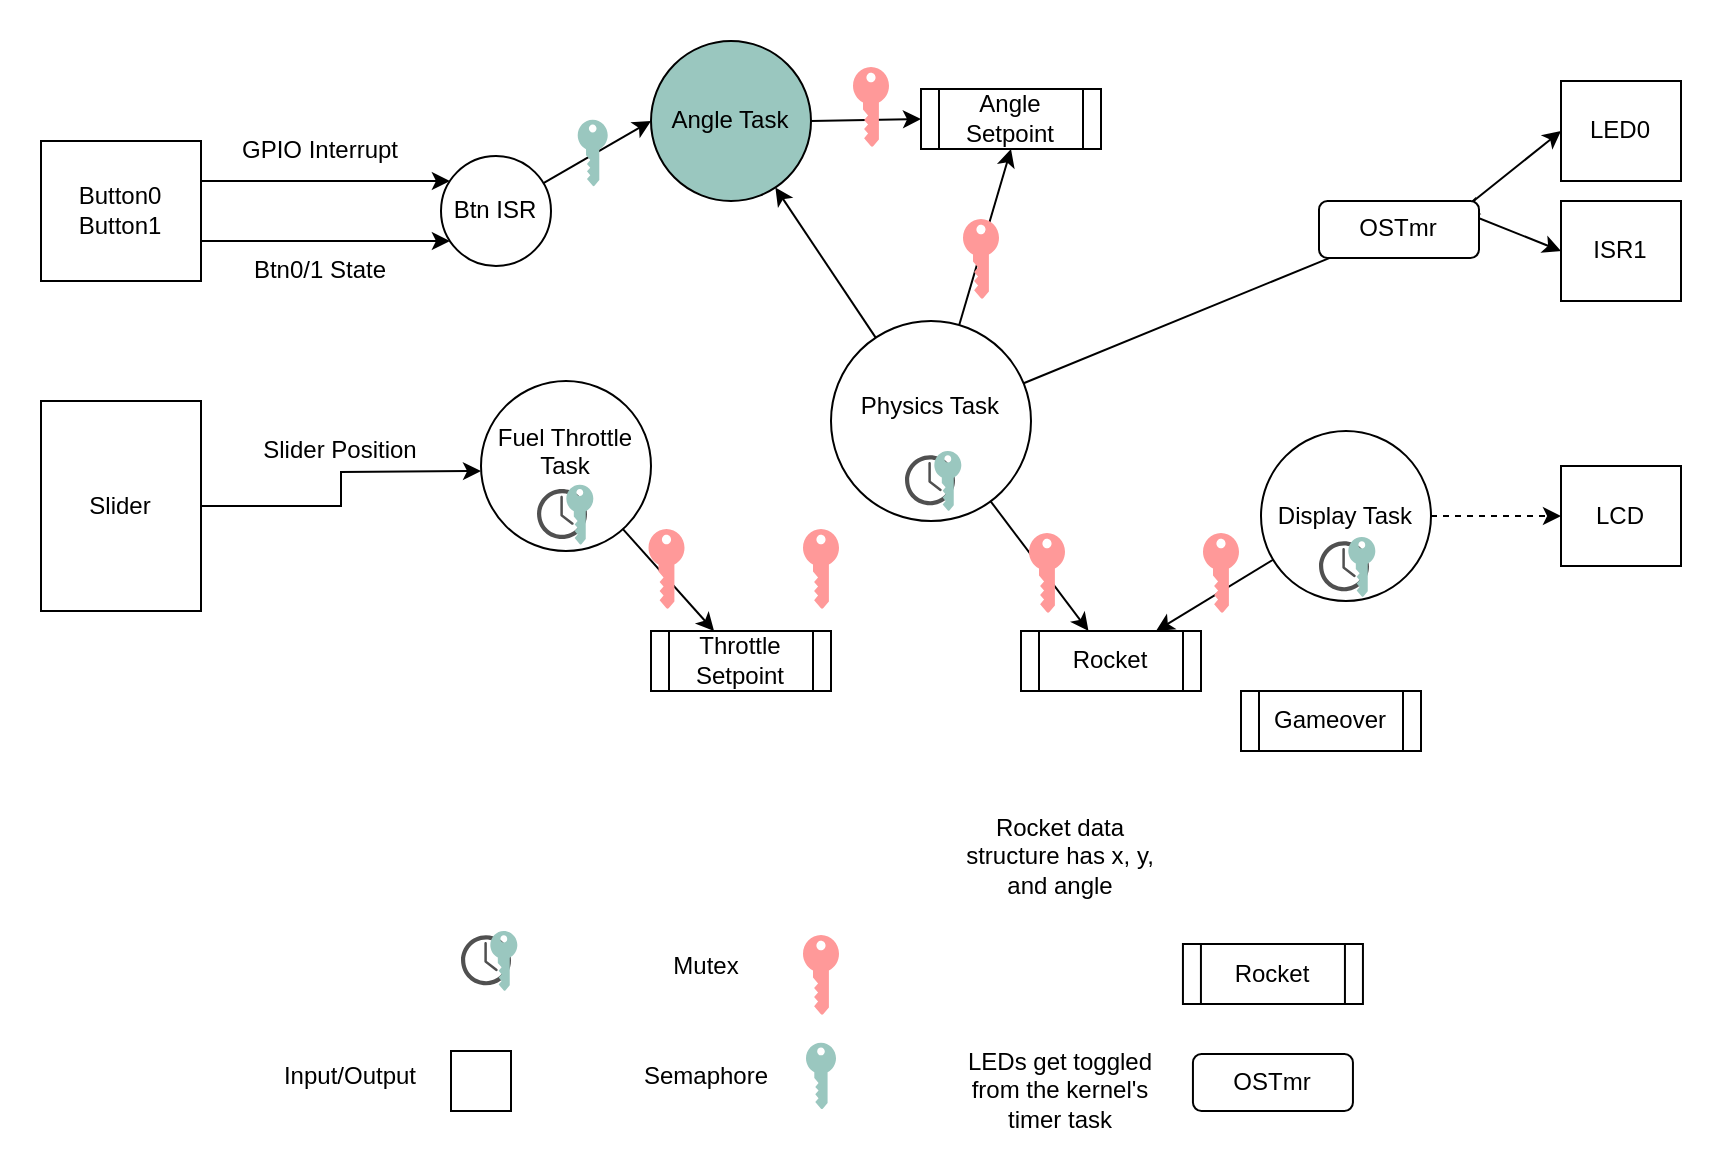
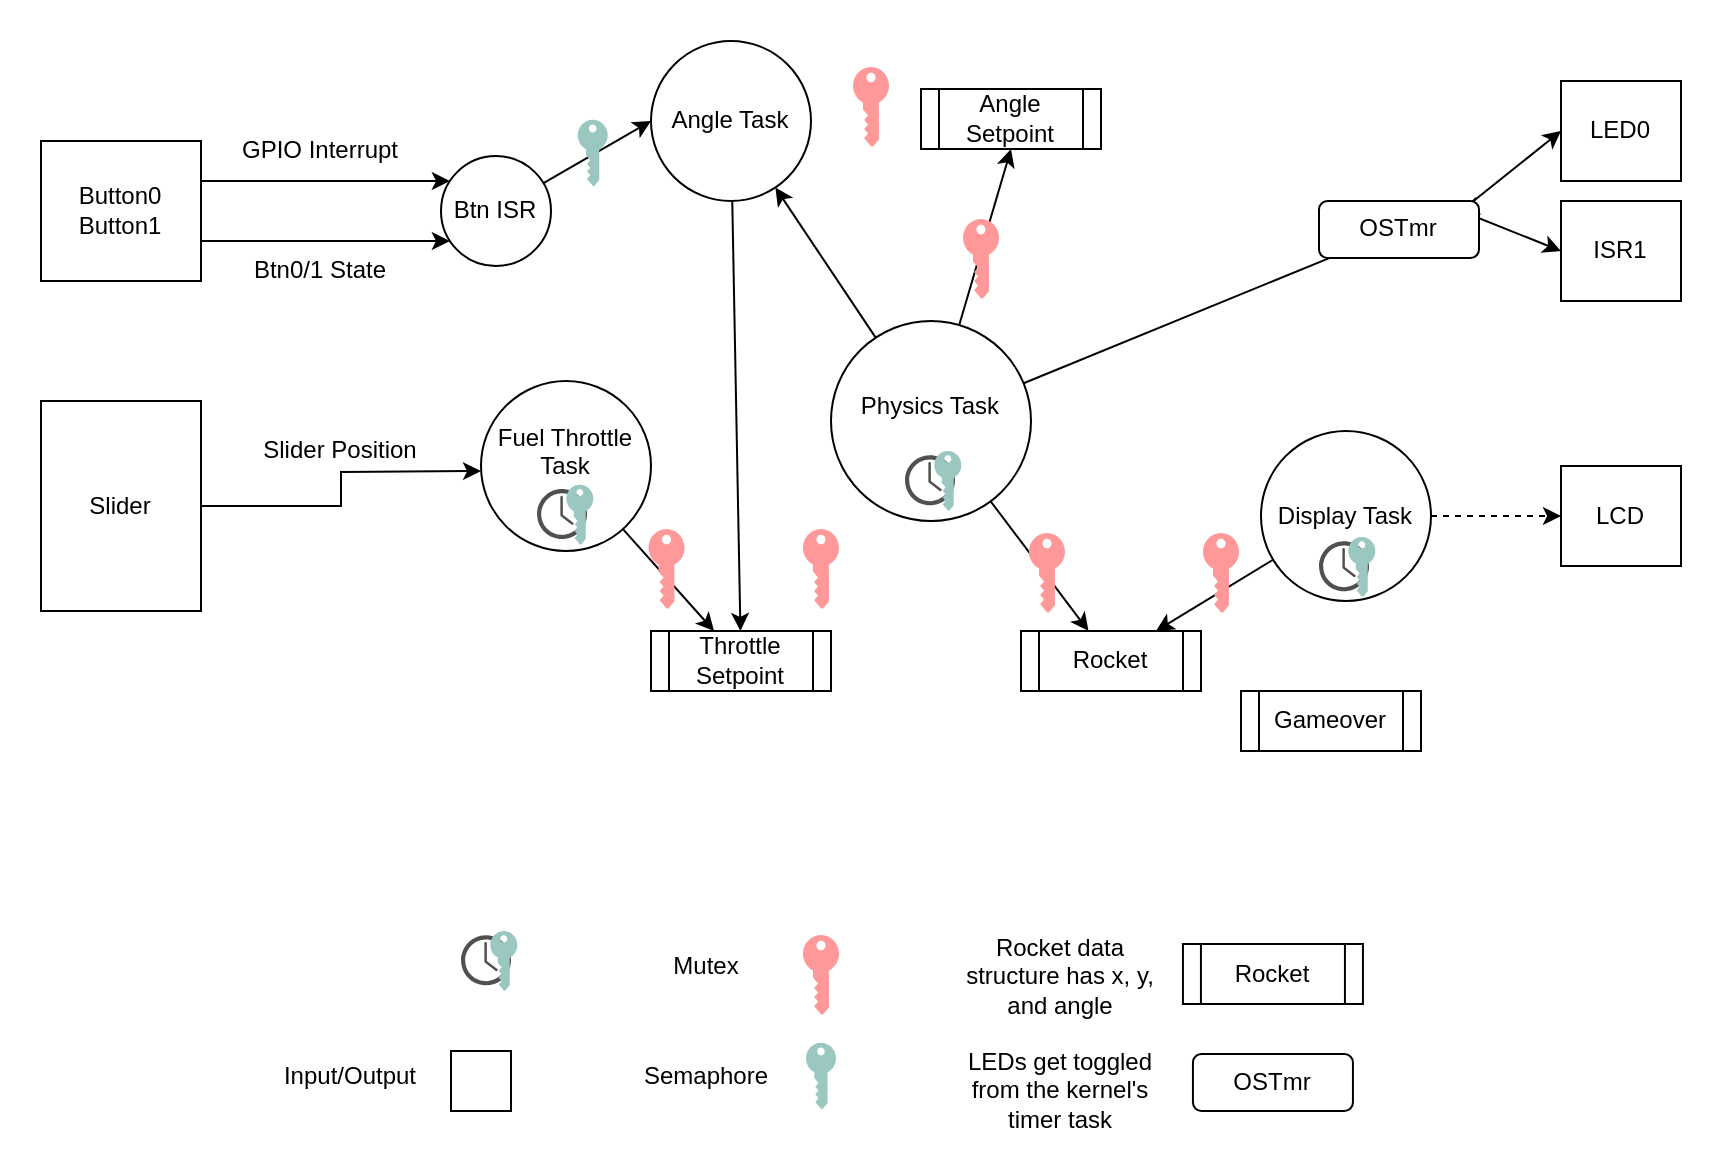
  <mxCell id="0" />
  <mxCell id="1" parent="0" />
  <mxCell id="2" value="Physics Task&lt;br&gt;&amp;nbsp;" style="ellipse;whiteSpace=wrap;html=1;aspect=fixed;" parent="1" vertex="1"><mxGeometry x="415" y="160" width="100" height="100" as="geometry" /></mxCell>
  <mxCell id="3" style="edgeStyle=orthogonalEdgeStyle;rounded=0;orthogonalLoop=1;jettySize=auto;html=1;" parent="1" source="4" target="8" edge="1"><mxGeometry relative="1" as="geometry"><Array as="points"><mxPoint x="150" y="90" /><mxPoint x="150" y="90" /></Array></mxGeometry></mxCell>
  <mxCell id="4" value="Button0&lt;br&gt;Button1" style="rounded=0;whiteSpace=wrap;html=1;" parent="1" vertex="1"><mxGeometry x="20" y="70" width="80" height="70" as="geometry" /></mxCell>
  <mxCell id="5" style="edgeStyle=orthogonalEdgeStyle;rounded=0;orthogonalLoop=1;jettySize=auto;html=1;" parent="1" source="6" edge="1"><mxGeometry relative="1" as="geometry"><mxPoint x="240" y="235" as="targetPoint" /></mxGeometry></mxCell>
  <mxCell id="6" value="Slider" style="rounded=0;whiteSpace=wrap;html=1;" parent="1" vertex="1"><mxGeometry x="20" y="200" width="80" height="105" as="geometry" /></mxCell>
  <mxCell id="7" style="edgeStyle=none;rounded=0;orthogonalLoop=1;jettySize=auto;html=1;entryX=0;entryY=0.5;entryDx=0;entryDy=0;" parent="1" source="8" target="17" edge="1"><mxGeometry relative="1" as="geometry" /></mxCell>
  <mxCell id="8" value="Btn ISR" style="ellipse;whiteSpace=wrap;html=1;aspect=fixed;" parent="1" vertex="1"><mxGeometry x="220" y="77.5" width="55" height="55" as="geometry" /></mxCell>
  <mxCell id="9" value="Slider Position" style="text;html=1;strokeColor=none;fillColor=none;align=center;verticalAlign=middle;whiteSpace=wrap;rounded=0;" parent="1" vertex="1"><mxGeometry x="120" y="210" width="100" height="30" as="geometry" /></mxCell>
  <mxCell id="10" value="GPIO Interrupt" style="text;html=1;strokeColor=none;fillColor=none;align=center;verticalAlign=middle;whiteSpace=wrap;rounded=0;" parent="1" vertex="1"><mxGeometry x="110" y="60" width="100" height="30" as="geometry" /></mxCell>
  <mxCell id="11" value="Btn0/1 State" style="text;html=1;strokeColor=none;fillColor=none;align=center;verticalAlign=middle;whiteSpace=wrap;rounded=0;" parent="1" vertex="1"><mxGeometry x="110" y="120" width="100" height="30" as="geometry" /></mxCell>
  <mxCell id="12" style="edgeStyle=orthogonalEdgeStyle;rounded=0;orthogonalLoop=1;jettySize=auto;html=1;" parent="1" edge="1"><mxGeometry relative="1" as="geometry"><mxPoint x="100" y="120" as="sourcePoint" /><mxPoint x="224.451" y="120" as="targetPoint" /><Array as="points"><mxPoint x="150" y="120" /><mxPoint x="150" y="120" /></Array></mxGeometry></mxCell>
  <mxCell id="13" value="LCD" style="rounded=0;whiteSpace=wrap;html=1;" parent="1" vertex="1"><mxGeometry x="780" y="232.5" width="60" height="50" as="geometry" /></mxCell>
  <mxCell id="14" value="ISR1" style="rounded=0;whiteSpace=wrap;html=1;" parent="1" vertex="1"><mxGeometry x="780" y="100" width="60" height="50" as="geometry" /></mxCell>
  <mxCell id="15" value="LED0" style="rounded=0;whiteSpace=wrap;html=1;" parent="1" vertex="1"><mxGeometry x="780" y="40" width="60" height="50" as="geometry" /></mxCell>
- <mxCell id="16" style="edgeStyle=none;rounded=0;orthogonalLoop=1;jettySize=auto;html=1;entryX=0;entryY=0.5;entryDx=0;entryDy=0;" parent="1" source="17" target="19" edge="1"><mxGeometry relative="1" as="geometry" /></mxCell>
- <mxCell id="17" value="Angle Task" style="ellipse;whiteSpace=wrap;html=1;aspect=fixed;fillColor=#9ac7bf;" parent="1" vertex="1"><mxGeometry x="325" y="20" width="80" height="80" as="geometry" /></mxCell>
+ <mxCell id="16" style="edgeStyle=none;rounded=0;orthogonalLoop=1;jettySize=auto;html=1;" parent="1" source="17" target="20" edge="1"><mxGeometry relative="1" as="geometry" /></mxCell>
+ <mxCell id="17" value="Angle Task" style="ellipse;whiteSpace=wrap;html=1;aspect=fixed;" parent="1" vertex="1"><mxGeometry x="325" y="20" width="80" height="80" as="geometry" /></mxCell>
  <mxCell id="18" style="edgeStyle=orthogonalEdgeStyle;rounded=0;orthogonalLoop=1;jettySize=auto;html=1;dashed=1;" parent="1" source="55" target="13" edge="1"><mxGeometry relative="1" as="geometry" /></mxCell>
  <mxCell id="19" value="Angle Setpoint" style="shape=process;whiteSpace=wrap;html=1;backgroundOutline=1;" parent="1" vertex="1"><mxGeometry x="460" y="44" width="90" height="30" as="geometry" /></mxCell>
  <mxCell id="20" value="Throttle&lt;br&gt;Setpoint" style="shape=process;whiteSpace=wrap;html=1;backgroundOutline=1;" parent="1" vertex="1"><mxGeometry x="325" y="315" width="90" height="30" as="geometry" /></mxCell>
  <mxCell id="21" style="edgeStyle=none;rounded=0;orthogonalLoop=1;jettySize=auto;html=1;entryX=0;entryY=0.5;entryDx=0;entryDy=0;" parent="1" target="15" edge="1"><mxGeometry relative="1" as="geometry"><mxPoint x="730" y="105" as="sourcePoint" /></mxGeometry></mxCell>
  <mxCell id="22" style="edgeStyle=none;rounded=0;orthogonalLoop=1;jettySize=auto;html=1;entryX=0;entryY=0.5;entryDx=0;entryDy=0;" parent="1" target="14" edge="1"><mxGeometry relative="1" as="geometry"><mxPoint x="730" y="105" as="sourcePoint" /></mxGeometry></mxCell>
  <mxCell id="23" style="edgeStyle=none;rounded=0;orthogonalLoop=1;jettySize=auto;html=1;" parent="1" source="45" target="20" edge="1"><mxGeometry relative="1" as="geometry" /></mxCell>
  <mxCell id="24" style="edgeStyle=none;rounded=0;orthogonalLoop=1;jettySize=auto;html=1;" parent="1" source="2" target="17" edge="1"><mxGeometry relative="1" as="geometry" /></mxCell>
  <mxCell id="25" style="edgeStyle=none;rounded=0;orthogonalLoop=1;jettySize=auto;html=1;entryX=0.5;entryY=1;entryDx=0;entryDy=0;" parent="1" source="2" target="19" edge="1"><mxGeometry relative="1" as="geometry" /></mxCell>
  <mxCell id="26" value="" style="points=[[0,0.5,0],[0.24,0,0],[0.5,0.28,0],[0.995,0.475,0],[0.5,0.72,0],[0.24,1,0]];verticalLabelPosition=bottom;sketch=0;html=1;verticalAlign=top;aspect=fixed;align=center;pointerEvents=1;shape=mxgraph.cisco19.key;fillColor=#9AC7BF;strokeColor=none;rotation=90;" parent="1" vertex="1"><mxGeometry x="279.19" y="68.53" width="33.33" height="15" as="geometry" /></mxCell>
  <mxCell id="27" value="" style="points=[[0,0.5,0],[0.24,0,0],[0.5,0.28,0],[0.995,0.475,0],[0.5,0.72,0],[0.24,1,0]];verticalLabelPosition=bottom;sketch=0;html=1;verticalAlign=top;aspect=fixed;align=center;pointerEvents=1;shape=mxgraph.cisco19.key;fillColor=#FF9999;strokeColor=none;rotation=90;" parent="1" vertex="1"><mxGeometry x="312.75" y="275" width="40" height="18" as="geometry" /></mxCell>
  <mxCell id="28" value="" style="points=[[0,0.5,0],[0.24,0,0],[0.5,0.28,0],[0.995,0.475,0],[0.5,0.72,0],[0.24,1,0]];verticalLabelPosition=bottom;sketch=0;html=1;verticalAlign=top;aspect=fixed;align=center;pointerEvents=1;shape=mxgraph.cisco19.key;fillColor=#FF9999;strokeColor=none;rotation=90;" parent="1" vertex="1"><mxGeometry x="390" y="275" width="40" height="18" as="geometry" /></mxCell>
  <mxCell id="29" value="" style="points=[[0,0.5,0],[0.24,0,0],[0.5,0.28,0],[0.995,0.475,0],[0.5,0.72,0],[0.24,1,0]];verticalLabelPosition=bottom;sketch=0;html=1;verticalAlign=top;aspect=fixed;align=center;pointerEvents=1;shape=mxgraph.cisco19.key;fillColor=#FF9999;strokeColor=none;rotation=90;" parent="1" vertex="1"><mxGeometry x="415" y="44" width="40" height="18" as="geometry" /></mxCell>
  <mxCell id="30" value="" style="points=[[0,0.5,0],[0.24,0,0],[0.5,0.28,0],[0.995,0.475,0],[0.5,0.72,0],[0.24,1,0]];verticalLabelPosition=bottom;sketch=0;html=1;verticalAlign=top;aspect=fixed;align=center;pointerEvents=1;shape=mxgraph.cisco19.key;fillColor=#FF9999;strokeColor=none;rotation=90;" parent="1" vertex="1"><mxGeometry x="470" y="120" width="40" height="18" as="geometry" /></mxCell>
  <mxCell id="31" value="Rocket" style="shape=process;whiteSpace=wrap;html=1;backgroundOutline=1;" parent="1" vertex="1"><mxGeometry x="510" y="315" width="90" height="30" as="geometry" /></mxCell>
  <mxCell id="32" style="edgeStyle=none;rounded=0;orthogonalLoop=1;jettySize=auto;html=1;" parent="1" source="2" target="31" edge="1"><mxGeometry relative="1" as="geometry" /></mxCell>
  <mxCell id="33" style="edgeStyle=none;rounded=0;orthogonalLoop=1;jettySize=auto;html=1;entryX=0.75;entryY=0;entryDx=0;entryDy=0;" parent="1" source="55" target="31" edge="1"><mxGeometry relative="1" as="geometry" /></mxCell>
  <mxCell id="34" value="" style="points=[[0,0.5,0],[0.24,0,0],[0.5,0.28,0],[0.995,0.475,0],[0.5,0.72,0],[0.24,1,0]];verticalLabelPosition=bottom;sketch=0;html=1;verticalAlign=top;aspect=fixed;align=center;pointerEvents=1;shape=mxgraph.cisco19.key;fillColor=#FF9999;strokeColor=none;rotation=90;" parent="1" vertex="1"><mxGeometry x="503" y="277" width="40" height="18" as="geometry" /></mxCell>
  <mxCell id="35" value="" style="points=[[0,0.5,0],[0.24,0,0],[0.5,0.28,0],[0.995,0.475,0],[0.5,0.72,0],[0.24,1,0]];verticalLabelPosition=bottom;sketch=0;html=1;verticalAlign=top;aspect=fixed;align=center;pointerEvents=1;shape=mxgraph.cisco19.key;fillColor=#FF9999;strokeColor=none;rotation=90;" parent="1" vertex="1"><mxGeometry x="590" y="277" width="40" height="18" as="geometry" /></mxCell>
  <mxCell id="36" value="" style="points=[[0,0.5,0],[0.24,0,0],[0.5,0.28,0],[0.995,0.475,0],[0.5,0.72,0],[0.24,1,0]];verticalLabelPosition=bottom;sketch=0;html=1;verticalAlign=top;aspect=fixed;align=center;pointerEvents=1;shape=mxgraph.cisco19.key;fillColor=#FF9999;strokeColor=none;rotation=90;" parent="1" vertex="1"><mxGeometry x="390" y="478" width="40" height="18" as="geometry" /></mxCell>
  <mxCell id="37" value="" style="points=[[0,0.5,0],[0.24,0,0],[0.5,0.28,0],[0.995,0.475,0],[0.5,0.72,0],[0.24,1,0]];verticalLabelPosition=bottom;sketch=0;html=1;verticalAlign=top;aspect=fixed;align=center;pointerEvents=1;shape=mxgraph.cisco19.key;fillColor=#9AC7BF;strokeColor=none;rotation=90;" parent="1" vertex="1"><mxGeometry x="393.33" y="530" width="33.33" height="15" as="geometry" /></mxCell>
  <mxCell id="38" value="Rocket" style="shape=process;whiteSpace=wrap;html=1;backgroundOutline=1;" parent="1" vertex="1"><mxGeometry x="590.97" y="471.5" width="90" height="30" as="geometry" /></mxCell>
  <mxCell id="39" value="" style="whiteSpace=wrap;html=1;aspect=fixed;" parent="1" vertex="1"><mxGeometry x="225" y="525" width="30" height="30" as="geometry" /></mxCell>
  <mxCell id="40" style="edgeStyle=none;rounded=0;orthogonalLoop=1;jettySize=auto;html=1;startArrow=none;" parent="1" source="60" edge="1"><mxGeometry relative="1" as="geometry"><mxPoint x="730" y="105" as="targetPoint" /></mxGeometry></mxCell>
  <mxCell id="41" value="Input/Output" style="text;html=1;strokeColor=none;fillColor=none;align=center;verticalAlign=middle;whiteSpace=wrap;rounded=0;" parent="1" vertex="1"><mxGeometry x="125" y="523" width="100" height="30" as="geometry" /></mxCell>
  <mxCell id="42" value="Mutex" style="text;html=1;strokeColor=none;fillColor=none;align=center;verticalAlign=middle;whiteSpace=wrap;rounded=0;" parent="1" vertex="1"><mxGeometry x="302.52" y="467.5" width="100" height="30" as="geometry" /></mxCell>
  <mxCell id="43" value="Semaphore" style="text;html=1;strokeColor=none;fillColor=none;align=center;verticalAlign=middle;whiteSpace=wrap;rounded=0;" parent="1" vertex="1"><mxGeometry x="302.75" y="522.5" width="100" height="30" as="geometry" /></mxCell>
- <mxCell id="44" value="Rocket data structure has x, y, and angle" style="text;html=1;strokeColor=none;fillColor=none;align=center;verticalAlign=middle;whiteSpace=wrap;rounded=0;" parent="1" vertex="1"><mxGeometry x="480.16" y="412.5" width="100" height="30" as="geometry" /></mxCell>
+ <mxCell id="44" value="Rocket data structure has x, y, and angle" style="text;html=1;strokeColor=none;fillColor=none;align=center;verticalAlign=middle;whiteSpace=wrap;rounded=0;" parent="1" vertex="1"><mxGeometry x="480.16" y="472.5" width="100" height="30" as="geometry" /></mxCell>
  <mxCell id="45" value="Fuel Throttle Task&lt;br&gt;&amp;nbsp;" style="ellipse;whiteSpace=wrap;html=1;aspect=fixed;" parent="1" vertex="1"><mxGeometry x="240" y="190" width="85" height="85" as="geometry" /></mxCell>
  <mxCell id="46" value="" style="group" parent="1" vertex="1" connectable="0"><mxGeometry x="268" y="241.83" width="28.16" height="30" as="geometry" /></mxCell>
  <mxCell id="47" value="" style="sketch=0;pointerEvents=1;shadow=0;dashed=0;html=1;strokeColor=none;fillColor=#505050;labelPosition=center;verticalLabelPosition=bottom;verticalAlign=top;outlineConnect=0;align=center;shape=mxgraph.office.concepts.clock;" parent="46" vertex="1"><mxGeometry y="2.17" width="25" height="25" as="geometry" /></mxCell>
  <mxCell id="48" value="" style="points=[[0,0.5,0],[0.24,0,0],[0.5,0.28,0],[0.995,0.475,0],[0.5,0.72,0],[0.24,1,0]];verticalLabelPosition=bottom;sketch=0;html=1;verticalAlign=top;aspect=fixed;align=center;pointerEvents=1;shape=mxgraph.cisco19.key;fillColor=#9AC7BF;strokeColor=none;rotation=90;" parent="46" vertex="1"><mxGeometry x="6.41" y="8.25" width="30" height="13.5" as="geometry" /></mxCell>
  <mxCell id="49" value="" style="group" parent="1" vertex="1" connectable="0"><mxGeometry x="230" y="465" width="28.16" height="30" as="geometry" /></mxCell>
  <mxCell id="50" value="" style="sketch=0;pointerEvents=1;shadow=0;dashed=0;html=1;strokeColor=none;fillColor=#505050;labelPosition=center;verticalLabelPosition=bottom;verticalAlign=top;outlineConnect=0;align=center;shape=mxgraph.office.concepts.clock;" parent="49" vertex="1"><mxGeometry y="2.17" width="25" height="25" as="geometry" /></mxCell>
  <mxCell id="51" value="" style="points=[[0,0.5,0],[0.24,0,0],[0.5,0.28,0],[0.995,0.475,0],[0.5,0.72,0],[0.24,1,0]];verticalLabelPosition=bottom;sketch=0;html=1;verticalAlign=top;aspect=fixed;align=center;pointerEvents=1;shape=mxgraph.cisco19.key;fillColor=#9AC7BF;strokeColor=none;rotation=90;" parent="49" vertex="1"><mxGeometry x="6.41" y="8.25" width="30" height="13.5" as="geometry" /></mxCell>
  <mxCell id="52" value="" style="group" parent="1" vertex="1" connectable="0"><mxGeometry x="452" y="225" width="28.16" height="30" as="geometry" /></mxCell>
  <mxCell id="53" value="" style="sketch=0;pointerEvents=1;shadow=0;dashed=0;html=1;strokeColor=none;fillColor=#505050;labelPosition=center;verticalLabelPosition=bottom;verticalAlign=top;outlineConnect=0;align=center;shape=mxgraph.office.concepts.clock;" parent="52" vertex="1"><mxGeometry y="2.17" width="25" height="25" as="geometry" /></mxCell>
  <mxCell id="54" value="" style="points=[[0,0.5,0],[0.24,0,0],[0.5,0.28,0],[0.995,0.475,0],[0.5,0.72,0],[0.24,1,0]];verticalLabelPosition=bottom;sketch=0;html=1;verticalAlign=top;aspect=fixed;align=center;pointerEvents=1;shape=mxgraph.cisco19.key;fillColor=#9AC7BF;strokeColor=none;rotation=90;" parent="52" vertex="1"><mxGeometry x="6.41" y="8.25" width="30" height="13.5" as="geometry" /></mxCell>
  <mxCell id="55" value="Display Task" style="ellipse;whiteSpace=wrap;html=1;aspect=fixed;" parent="1" vertex="1"><mxGeometry x="630" y="215" width="85" height="85" as="geometry" /></mxCell>
  <mxCell id="56" value="" style="group" parent="1" vertex="1" connectable="0"><mxGeometry x="659" y="268" width="28.16" height="30" as="geometry" /></mxCell>
  <mxCell id="57" value="" style="sketch=0;pointerEvents=1;shadow=0;dashed=0;html=1;strokeColor=none;fillColor=#505050;labelPosition=center;verticalLabelPosition=bottom;verticalAlign=top;outlineConnect=0;align=center;shape=mxgraph.office.concepts.clock;" parent="56" vertex="1"><mxGeometry y="2.17" width="25" height="25" as="geometry" /></mxCell>
  <mxCell id="58" value="" style="points=[[0,0.5,0],[0.24,0,0],[0.5,0.28,0],[0.995,0.475,0],[0.5,0.72,0],[0.24,1,0]];verticalLabelPosition=bottom;sketch=0;html=1;verticalAlign=top;aspect=fixed;align=center;pointerEvents=1;shape=mxgraph.cisco19.key;fillColor=#9AC7BF;strokeColor=none;rotation=90;" parent="56" vertex="1"><mxGeometry x="6.41" y="8.25" width="30" height="13.5" as="geometry" /></mxCell>
  <mxCell id="59" value="Gameover" style="shape=process;whiteSpace=wrap;html=1;backgroundOutline=1;" vertex="1" parent="1"><mxGeometry x="620" y="345" width="90" height="30" as="geometry" /></mxCell>
  <mxCell id="60" value="OSTmr" style="rounded=1;whiteSpace=wrap;html=1;" vertex="1" parent="1"><mxGeometry x="659" y="100" width="80" height="28.53" as="geometry" /></mxCell>
  <mxCell id="61" value="" style="edgeStyle=none;rounded=0;orthogonalLoop=1;jettySize=auto;html=1;endArrow=none;" edge="1" parent="1" source="2" target="60"><mxGeometry relative="1" as="geometry"><mxPoint x="511.484" y="191.582" as="sourcePoint" /><mxPoint x="730" y="105" as="targetPoint" /></mxGeometry></mxCell>
  <mxCell id="62" value="OSTmr" style="rounded=1;whiteSpace=wrap;html=1;" vertex="1" parent="1"><mxGeometry x="595.97" y="526.47" width="80" height="28.53" as="geometry" /></mxCell>
  <mxCell id="63" value="LEDs get toggled from the kernel's timer task" style="text;html=1;strokeColor=none;fillColor=none;align=center;verticalAlign=middle;whiteSpace=wrap;rounded=0;" vertex="1" parent="1"><mxGeometry x="480.16" y="530" width="99.84" height="30" as="geometry" /></mxCell>
